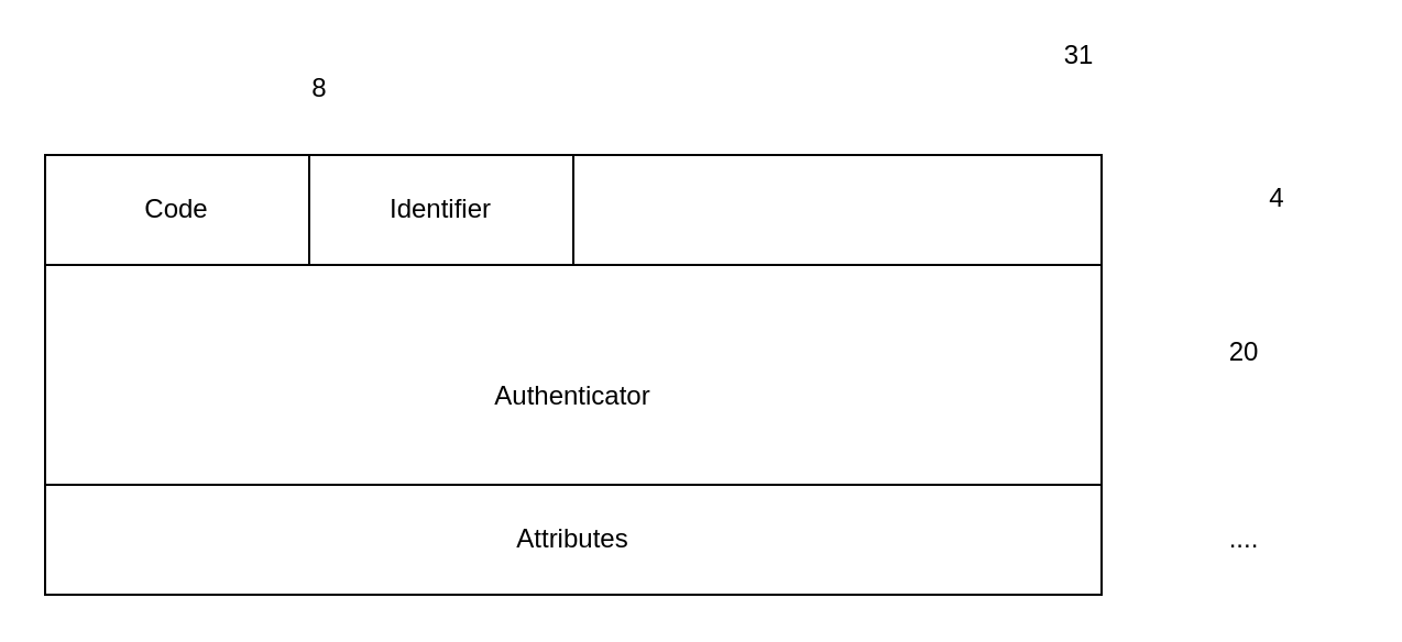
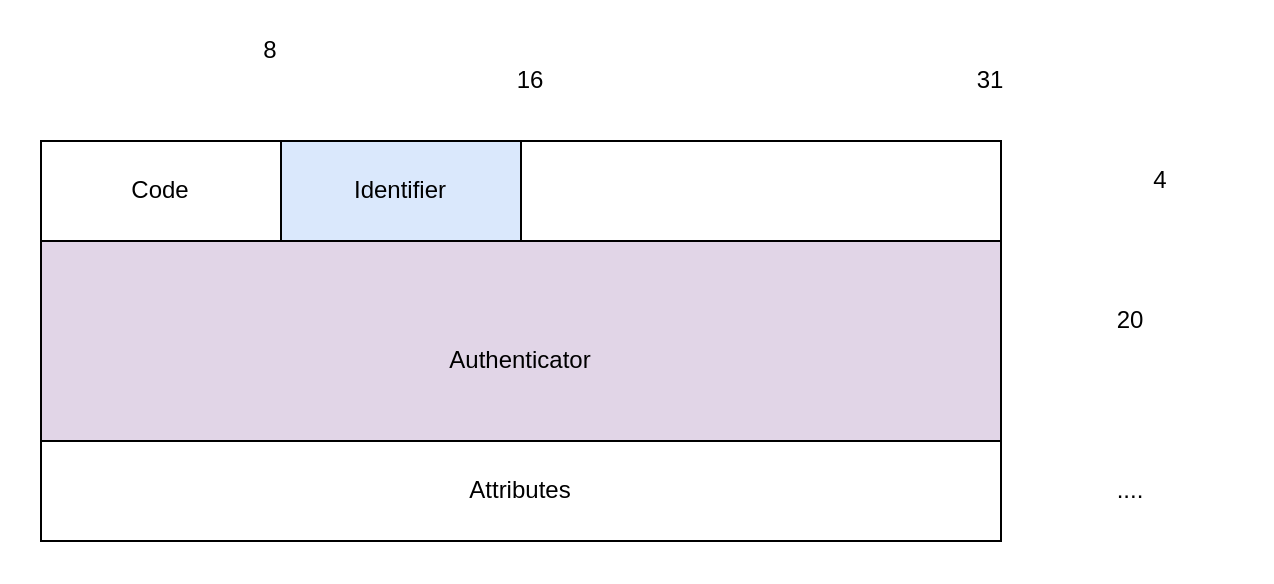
  <mxCell id="0" />
  <mxCell id="1" parent="0" />
  <mxCell id="2" value="" style="rounded=0;whiteSpace=wrap;html=1;" vertex="1" parent="1"><mxGeometry x="20" y="70" width="480" height="200" as="geometry" /></mxCell>
  <mxCell id="3" value="Code" style="rounded=0;whiteSpace=wrap;html=1;" vertex="1" parent="1"><mxGeometry x="20" y="70" width="120" height="50" as="geometry" /></mxCell>
- <mxCell id="4" value="Identifier" style="rounded=0;whiteSpace=wrap;html=1;" vertex="1" parent="1"><mxGeometry x="140" y="70" width="120" height="50" as="geometry" /></mxCell>
- <mxCell id="5" value="Authenticator" style="rounded=0;whiteSpace=wrap;html=1;" vertex="1" parent="1"><mxGeometry x="20" y="120" width="480" height="120" as="geometry" /></mxCell>
+ <mxCell id="4" value="Identifier" style="rounded=0;whiteSpace=wrap;html=1;fillColor=#dae8fc;" vertex="1" parent="1"><mxGeometry x="140" y="70" width="120" height="50" as="geometry" /></mxCell>
+ <mxCell id="5" value="Authenticator" style="rounded=0;whiteSpace=wrap;html=1;fillColor=#e1d5e7;" vertex="1" parent="1"><mxGeometry x="20" y="120" width="480" height="120" as="geometry" /></mxCell>
  <mxCell id="6" value="Attributes" style="rounded=0;whiteSpace=wrap;html=1;" vertex="1" parent="1"><mxGeometry x="20" y="220" width="480" height="50" as="geometry" /></mxCell>
- <mxCell id="7" value="8" style="rounded=0;whiteSpace=wrap;html=1;strokeColor=none;" vertex="1" parent="1"><mxGeometry x="110" y="20" width="70" height="40" as="geometry" /></mxCell>
- <mxCell id="9" value="31" style="rounded=0;whiteSpace=wrap;html=1;strokeColor=none;" vertex="1" parent="1"><mxGeometry x="455" y="5" width="70" height="40" as="geometry" /></mxCell>
+ <mxCell id="7" value="8" style="rounded=0;whiteSpace=wrap;html=1;strokeColor=none;" vertex="1" parent="1"><mxGeometry x="100" y="5" width="70" height="40" as="geometry" /></mxCell>
+ <mxCell id="8" value="16" style="rounded=0;whiteSpace=wrap;html=1;strokeColor=none;" vertex="1" parent="1"><mxGeometry x="230" y="20" width="70" height="40" as="geometry" /></mxCell>
+ <mxCell id="9" value="31" style="rounded=0;whiteSpace=wrap;html=1;strokeColor=none;" vertex="1" parent="1"><mxGeometry x="460" y="20" width="70" height="40" as="geometry" /></mxCell>
  <mxCell id="10" value="4" style="rounded=0;whiteSpace=wrap;html=1;fillColor=default;strokeColor=none;" vertex="1" parent="1"><mxGeometry x="545" y="70" width="70" height="40" as="geometry" /></mxCell>
  <mxCell id="11" value="20" style="rounded=0;whiteSpace=wrap;html=1;fillColor=default;strokeColor=none;" vertex="1" parent="1"><mxGeometry x="530" y="140" width="70" height="40" as="geometry" /></mxCell>
  <mxCell id="12" value="...." style="rounded=0;whiteSpace=wrap;html=1;fillColor=default;strokeColor=none;" vertex="1" parent="1"><mxGeometry x="530" y="225" width="70" height="40" as="geometry" /></mxCell>
